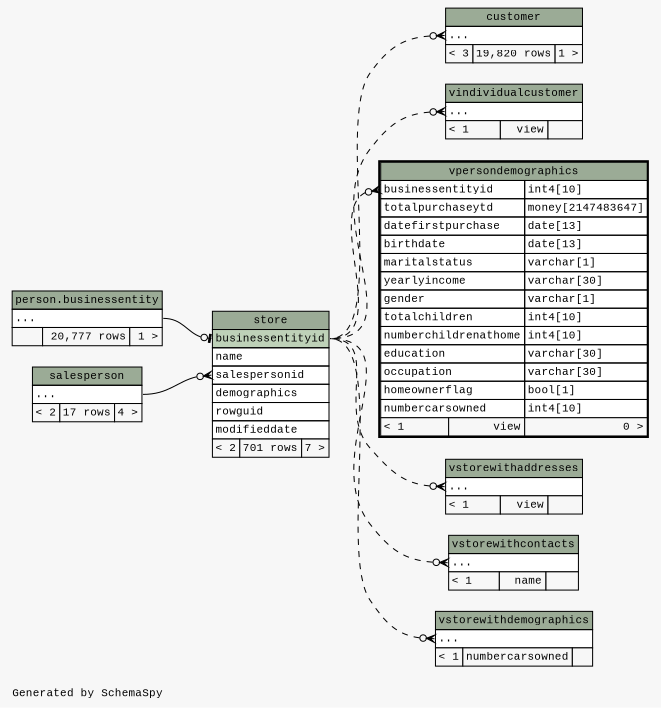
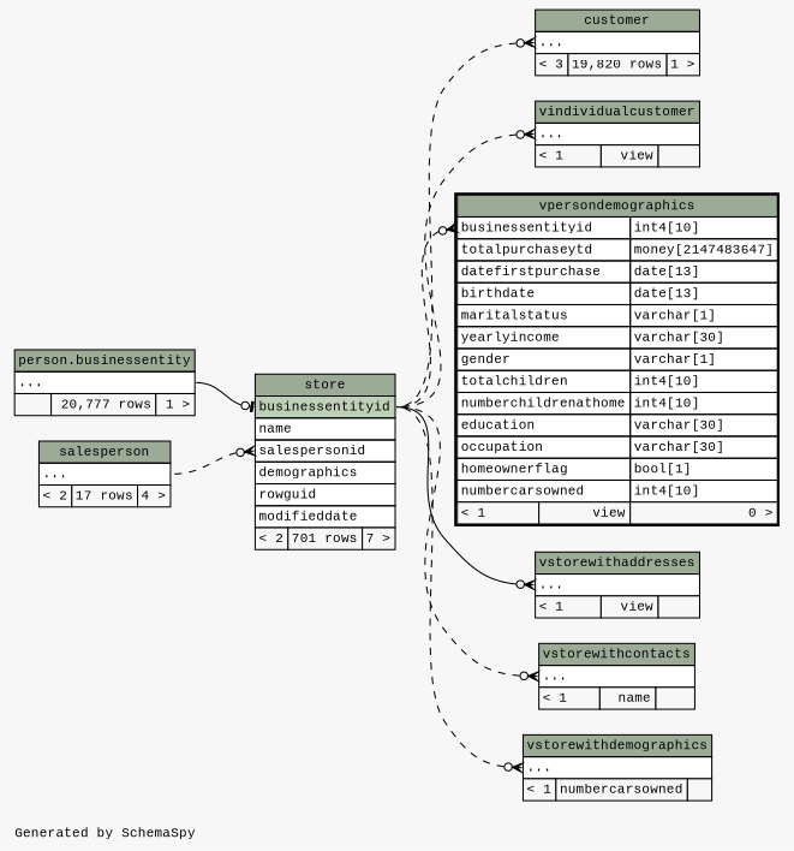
  digraph {
    bgcolor="#f7f7f7"
    fontname="Liberation Mono"
    fontsize=11
    label="\nGenerated by SchemaSpy"
    labeljust=l
    nodesep=0.18
    rankdir=RL
    ranksep=0.46
    node [fontname="Liberation Mono" fontsize=11 shape=plaintext]
    edge [arrowhead=none arrowsize=0.8 arrowtail=crowodot dir=back fontname="Liberation Mono" headport="businessentityid:e" style=dashed tailport="elipses:w"]
    n1 [label=<     <TABLE BORDER="0" CELLBORDER="1" CELLSPACING="0" BGCOLOR="#ffffff">       <TR><TD COLSPAN="3" BGCOLOR="#9bab96" ALIGN="CENTER">customer</TD></TR>       <TR><TD PORT="elipses" COLSPAN="3" ALIGN="LEFT">...</TD></TR>       <TR><TD ALIGN="LEFT" BGCOLOR="#f7f7f7">&lt; 3</TD><TD ALIGN="RIGHT" BGCOLOR="#f7f7f7">19,820 rows</TD><TD ALIGN="RIGHT" BGCOLOR="#f7f7f7">1 &gt;</TD></TR>     </TABLE>>]
    n2 [label=<     <TABLE BORDER="0" CELLBORDER="1" CELLSPACING="0" BGCOLOR="#ffffff">       <TR><TD COLSPAN="3" BGCOLOR="#9bab96" ALIGN="CENTER">store</TD></TR>       <TR><TD PORT="businessentityid" COLSPAN="3" BGCOLOR="#bed1b8" ALIGN="LEFT">businessentityid</TD></TR>       <TR><TD PORT="name" COLSPAN="3" ALIGN="LEFT">name</TD></TR>       <TR><TD PORT="salespersonid" COLSPAN="3" ALIGN="LEFT">salespersonid</TD></TR>       <TR><TD PORT="demographics" COLSPAN="3" ALIGN="LEFT">demographics</TD></TR>       <TR><TD PORT="rowguid" COLSPAN="3" ALIGN="LEFT">rowguid</TD></TR>       <TR><TD PORT="modifieddate" COLSPAN="3" ALIGN="LEFT">modifieddate</TD></TR>       <TR><TD ALIGN="LEFT" BGCOLOR="#f7f7f7">&lt; 2</TD><TD ALIGN="RIGHT" BGCOLOR="#f7f7f7">701 rows</TD><TD ALIGN="RIGHT" BGCOLOR="#f7f7f7">7 &gt;</TD></TR>     </TABLE>>]
    n3 [label=<     <TABLE BORDER="0" CELLBORDER="1" CELLSPACING="0" BGCOLOR="#ffffff">       <TR><TD COLSPAN="3" BGCOLOR="#9bab96" ALIGN="CENTER">person.businessentity</TD></TR>       <TR><TD PORT="elipses" COLSPAN="3" ALIGN="LEFT">...</TD></TR>       <TR><TD ALIGN="LEFT" BGCOLOR="#f7f7f7">  </TD><TD ALIGN="RIGHT" BGCOLOR="#f7f7f7">20,777 rows</TD><TD ALIGN="RIGHT" BGCOLOR="#f7f7f7">1 &gt;</TD></TR>     </TABLE>>]
    n4 [label=<     <TABLE BORDER="0" CELLBORDER="1" CELLSPACING="0" BGCOLOR="#ffffff">       <TR><TD COLSPAN="3" BGCOLOR="#9bab96" ALIGN="CENTER">salesperson</TD></TR>       <TR><TD PORT="elipses" COLSPAN="3" ALIGN="LEFT">...</TD></TR>       <TR><TD ALIGN="LEFT" BGCOLOR="#f7f7f7">&lt; 2</TD><TD ALIGN="RIGHT" BGCOLOR="#f7f7f7">17 rows</TD><TD ALIGN="RIGHT" BGCOLOR="#f7f7f7">4 &gt;</TD></TR>     </TABLE>>]
    n5 [label=<     <TABLE BORDER="0" CELLBORDER="1" CELLSPACING="0" BGCOLOR="#ffffff">       <TR><TD COLSPAN="3" BGCOLOR="#9bab96" ALIGN="CENTER">vindividualcustomer</TD></TR>       <TR><TD PORT="elipses" COLSPAN="3" ALIGN="LEFT">...</TD></TR>       <TR><TD ALIGN="LEFT" BGCOLOR="#f7f7f7">&lt; 1</TD><TD ALIGN="RIGHT" BGCOLOR="#f7f7f7">view</TD><TD ALIGN="RIGHT" BGCOLOR="#f7f7f7">  </TD></TR>     </TABLE>>]
    n6 [label=<     <TABLE BORDER="2" CELLBORDER="1" CELLSPACING="0" BGCOLOR="#ffffff">       <TR><TD COLSPAN="3" BGCOLOR="#9bab96" ALIGN="CENTER">vpersondemographics</TD></TR>       <TR><TD PORT="businessentityid" COLSPAN="2" ALIGN="LEFT">businessentityid</TD><TD PORT="businessentityid.type" ALIGN="LEFT">int4[10]</TD></TR>       <TR><TD PORT="totalpurchaseytd" COLSPAN="2" ALIGN="LEFT">totalpurchaseytd</TD><TD PORT="totalpurchaseytd.type" ALIGN="LEFT">money[2147483647]</TD></TR>       <TR><TD PORT="datefirstpurchase" COLSPAN="2" ALIGN="LEFT">datefirstpurchase</TD><TD PORT="datefirstpurchase.type" ALIGN="LEFT">date[13]</TD></TR>       <TR><TD PORT="birthdate" COLSPAN="2" ALIGN="LEFT">birthdate</TD><TD PORT="birthdate.type" ALIGN="LEFT">date[13]</TD></TR>       <TR><TD PORT="maritalstatus" COLSPAN="2" ALIGN="LEFT">maritalstatus</TD><TD PORT="maritalstatus.type" ALIGN="LEFT">varchar[1]</TD></TR>       <TR><TD PORT="yearlyincome" COLSPAN="2" ALIGN="LEFT">yearlyincome</TD><TD PORT="yearlyincome.type" ALIGN="LEFT">varchar[30]</TD></TR>       <TR><TD PORT="gender" COLSPAN="2" ALIGN="LEFT">gender</TD><TD PORT="gender.type" ALIGN="LEFT">varchar[1]</TD></TR>       <TR><TD PORT="totalchildren" COLSPAN="2" ALIGN="LEFT">totalchildren</TD><TD PORT="totalchildren.type" ALIGN="LEFT">int4[10]</TD></TR>       <TR><TD PORT="numberchildrenathome" COLSPAN="2" ALIGN="LEFT">numberchildrenathome</TD><TD PORT="numberchildrenathome.type" ALIGN="LEFT">int4[10]</TD></TR>       <TR><TD PORT="education" COLSPAN="2" ALIGN="LEFT">education</TD><TD PORT="education.type" ALIGN="LEFT">varchar[30]</TD></TR>       <TR><TD PORT="occupation" COLSPAN="2" ALIGN="LEFT">occupation</TD><TD PORT="occupation.type" ALIGN="LEFT">varchar[30]</TD></TR>       <TR><TD PORT="homeownerflag" COLSPAN="2" ALIGN="LEFT">homeownerflag</TD><TD PORT="homeownerflag.type" ALIGN="LEFT">bool[1]</TD></TR>       <TR><TD PORT="numbercarsowned" COLSPAN="2" ALIGN="LEFT">numbercarsowned</TD><TD PORT="numbercarsowned.type" ALIGN="LEFT">int4[10]</TD></TR>       <TR><TD ALIGN="LEFT" BGCOLOR="#f7f7f7">&lt; 1</TD><TD ALIGN="RIGHT" BGCOLOR="#f7f7f7">view</TD><TD ALIGN="RIGHT" BGCOLOR="#f7f7f7">0 &gt;</TD></TR>     </TABLE>>]
    n7 [label=<     <TABLE BORDER="0" CELLBORDER="1" CELLSPACING="0" BGCOLOR="#ffffff">       <TR><TD COLSPAN="3" BGCOLOR="#9bab96" ALIGN="CENTER">vstorewithaddresses</TD></TR>       <TR><TD PORT="elipses" COLSPAN="3" ALIGN="LEFT">...</TD></TR>       <TR><TD ALIGN="LEFT" BGCOLOR="#f7f7f7">&lt; 1</TD><TD ALIGN="RIGHT" BGCOLOR="#f7f7f7">view</TD><TD ALIGN="RIGHT" BGCOLOR="#f7f7f7">  </TD></TR>     </TABLE>>]
    n8 [label=<     <TABLE BORDER="0" CELLBORDER="1" CELLSPACING="0" BGCOLOR="#ffffff">       <TR><TD COLSPAN="3" BGCOLOR="#9bab96" ALIGN="CENTER">vstorewithcontacts</TD></TR>       <TR><TD PORT="elipses" COLSPAN="3" ALIGN="LEFT">...</TD></TR>       <TR><TD ALIGN="LEFT" BGCOLOR="#f7f7f7">&lt; 1</TD><TD ALIGN="RIGHT" BGCOLOR="#f7f7f7">name</TD><TD ALIGN="RIGHT" BGCOLOR="#f7f7f7">  </TD></TR>     </TABLE>>]
    n9 [label=<     <TABLE BORDER="0" CELLBORDER="1" CELLSPACING="0" BGCOLOR="#ffffff">       <TR><TD COLSPAN="3" BGCOLOR="#9bab96" ALIGN="CENTER">vstorewithdemographics</TD></TR>       <TR><TD PORT="elipses" COLSPAN="3" ALIGN="LEFT">...</TD></TR>       <TR><TD ALIGN="LEFT" BGCOLOR="#f7f7f7">&lt; 1</TD><TD ALIGN="RIGHT" BGCOLOR="#f7f7f7">numbercarsowned</TD><TD ALIGN="RIGHT" BGCOLOR="#f7f7f7">  </TD></TR>     </TABLE>>]
    n1 -> n2
    n2 -> n3 [arrowtail=teeodot headport="elipses:e" tailport="businessentityid:w" style=""]
-   n2 -> n4 [headport="elipses:e" tailport="salespersonid:w" style=""]
+   n2 -> n4 [headport="elipses:e" tailport="salespersonid:w"]
    n5 -> n2
    n6 -> n2 [tailport="businessentityid:w"]
-   n7 -> n2
+   n7 -> n2 [style=solid]
    n8 -> n2
    n9 -> n2
  }
